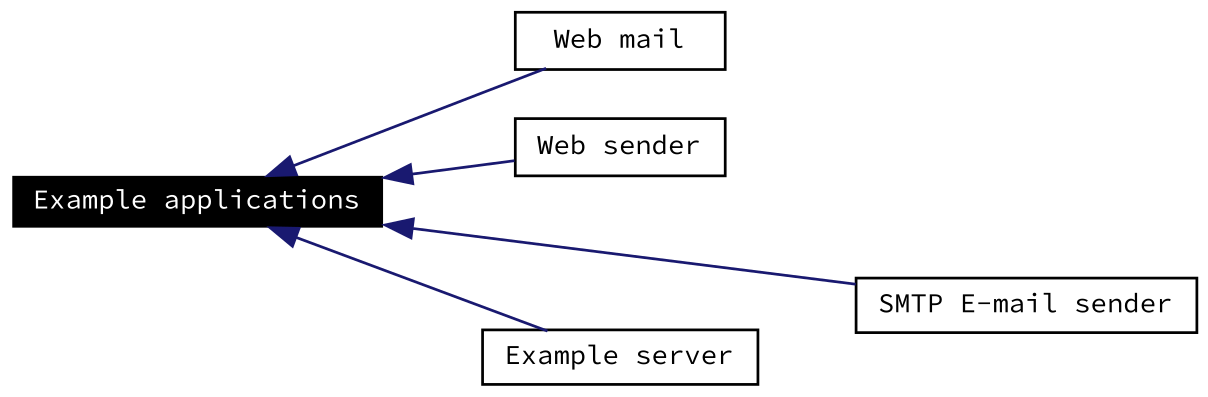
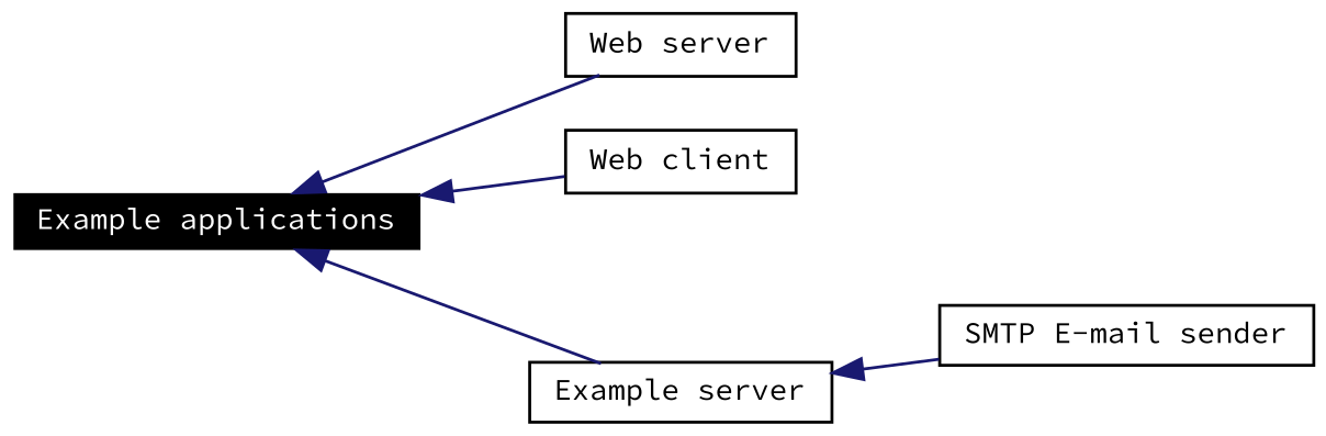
  digraph {
    fontname="Source Code Pro"
    rankdir=LR
    node [color=black fillcolor=white fontname="Source Code Pro" fontsize=10 shape=record style=filled]
    edge [color=midnightblue dir=back fontname="Source Code Pro" fontsize=8 labelfontname=Helvetica labelfontsize=8 shape=plaintext style=solid]
-   n1 [height=0.2 label="Web mail" width=0.4]
-   n2 [height=0.2 label="Web sender" width=0.4]
+   n1 [height=0.2 label="Web server" width=0.4]
+   n2 [height=0.2 label="Web client" width=0.4]
    n3 [height=0.2 label="SMTP E-mail sender" width=0.4]
    n4 [height=0.2 label="Example server" width=0.4]
    n5 [color=white fillcolor=black fontcolor=white height=0.2 label="Example applications" width=0.4]
    n5 -> n1
    n5 -> n2
-   n5 -> n3
+   n4 -> n3
    n5 -> n4
  }
